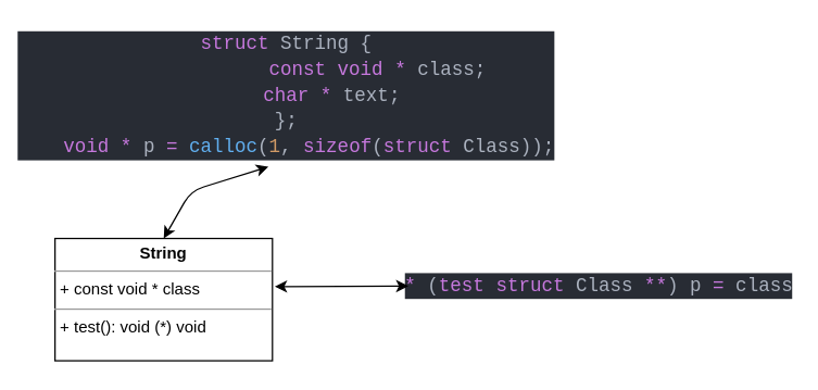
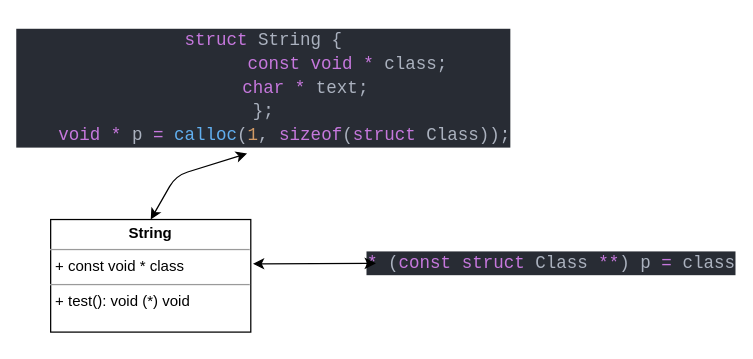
  <mxCell id="0" />
  <mxCell id="1" parent="0" />
  <mxCell id="2" value="" style="group" vertex="1" connectable="0" parent="1"><mxGeometry x="20" y="20" width="560" height="245" as="geometry" /></mxCell>
  <mxCell id="3" value="" style="group" vertex="1" connectable="0" parent="2"><mxGeometry x="20" y="150" width="540" height="95" as="geometry" /></mxCell>
  <mxCell id="4" value="&lt;p style=&quot;margin: 0px ; margin-top: 4px ; text-align: center&quot;&gt;&lt;b&gt;String&lt;/b&gt;&lt;/p&gt;&lt;hr size=&quot;1&quot;&gt;&lt;p style=&quot;margin: 0px ; margin-left: 4px&quot;&gt;+ const void * class&lt;/p&gt;&lt;hr size=&quot;1&quot;&gt;&lt;p style=&quot;margin: 0px ; margin-left: 4px&quot;&gt;+ test(): void (*) void&lt;/p&gt;" style="verticalAlign=top;align=left;overflow=fill;fontSize=12;fontFamily=Helvetica;html=1;" vertex="1" parent="3"><mxGeometry y="5" width="160" height="90" as="geometry" /></mxCell>
- <mxCell id="5" value="&#10;&#10;&lt;!--StartFragment--&gt;&lt;div style=&quot;color: rgb(171, 178, 191); background-color: rgb(40, 44, 52); font-family: Consolas, &amp;quot;Courier New&amp;quot;, monospace; font-weight: normal; font-size: 14px; line-height: 19px;&quot;&gt;&lt;div&gt;&lt;span style=&quot;color: #c678dd;&quot;&gt;*&lt;/span&gt;&lt;span style=&quot;color: #abb2bf;&quot;&gt;&amp;nbsp;(&lt;/span&gt;&lt;span style=&quot;color: #c678dd;&quot;&gt;test&lt;/span&gt;&lt;span style=&quot;color: #abb2bf;&quot;&gt;&amp;nbsp;&lt;/span&gt;&lt;span style=&quot;color: #c678dd;&quot;&gt;struct&lt;/span&gt;&lt;span style=&quot;color: #abb2bf;&quot;&gt;&amp;nbsp;Class&amp;nbsp;&lt;/span&gt;&lt;span style=&quot;color: #c678dd;&quot;&gt;**&lt;/span&gt;&lt;span style=&quot;color: #abb2bf;&quot;&gt;)&amp;nbsp;p&amp;nbsp;&lt;/span&gt;&lt;span style=&quot;color: #c678dd;&quot;&gt;=&lt;/span&gt;&lt;span style=&quot;color: #abb2bf;&quot;&gt;&amp;nbsp;class&lt;/span&gt;&lt;/div&gt;&lt;/div&gt;&lt;!--EndFragment--&gt;&#10;&#10;" style="text;html=1;align=center;verticalAlign=middle;resizable=0;points=[];autosize=1;" vertex="1" parent="3"><mxGeometry x="260" width="280" height="80" as="geometry" /></mxCell>
+ <mxCell id="5" value="&#10;&#10;&lt;!--StartFragment--&gt;&lt;div style=&quot;color: rgb(171, 178, 191); background-color: rgb(40, 44, 52); font-family: Consolas, &amp;quot;Courier New&amp;quot;, monospace; font-weight: normal; font-size: 14px; line-height: 19px;&quot;&gt;&lt;div&gt;&lt;span style=&quot;color: #c678dd;&quot;&gt;*&lt;/span&gt;&lt;span style=&quot;color: #abb2bf;&quot;&gt;&amp;nbsp;(&lt;/span&gt;&lt;span style=&quot;color: #c678dd;&quot;&gt;const&lt;/span&gt;&lt;span style=&quot;color: #abb2bf;&quot;&gt;&amp;nbsp;&lt;/span&gt;&lt;span style=&quot;color: #c678dd;&quot;&gt;struct&lt;/span&gt;&lt;span style=&quot;color: #abb2bf;&quot;&gt;&amp;nbsp;Class&amp;nbsp;&lt;/span&gt;&lt;span style=&quot;color: #c678dd;&quot;&gt;**&lt;/span&gt;&lt;span style=&quot;color: #abb2bf;&quot;&gt;)&amp;nbsp;p&amp;nbsp;&lt;/span&gt;&lt;span style=&quot;color: #c678dd;&quot;&gt;=&lt;/span&gt;&lt;span style=&quot;color: #abb2bf;&quot;&gt;&amp;nbsp;class&lt;/span&gt;&lt;/div&gt;&lt;/div&gt;&lt;!--EndFragment--&gt;&#10;&#10;" style="text;html=1;align=center;verticalAlign=middle;resizable=0;points=[];autosize=1;" vertex="1" parent="3"><mxGeometry x="260" width="280" height="80" as="geometry" /></mxCell>
  <mxCell id="6" value="&lt;div style=&quot;color: rgb(171 , 178 , 191) ; background-color: rgb(40 , 44 , 52) ; font-family: &amp;#34;consolas&amp;#34; , &amp;#34;courier new&amp;#34; , monospace ; font-size: 14px ; line-height: 19px&quot;&gt;&lt;div&gt;&lt;span style=&quot;color: #c678dd&quot;&gt;struct&lt;/span&gt;&amp;nbsp;String&amp;nbsp;{&lt;/div&gt;&lt;div&gt;&amp;nbsp; &amp;nbsp; &amp;nbsp; &amp;nbsp; &amp;nbsp; &amp;nbsp; &amp;nbsp; &amp;nbsp;&amp;nbsp;&lt;span style=&quot;color: #c678dd&quot;&gt;const&lt;/span&gt;&amp;nbsp;&lt;span style=&quot;color: #c678dd&quot;&gt;void&lt;/span&gt;&amp;nbsp;&lt;span style=&quot;color: #c678dd&quot;&gt;*&lt;/span&gt;&amp;nbsp;class;&lt;/div&gt;&lt;div&gt;&amp;nbsp; &amp;nbsp; &amp;nbsp; &amp;nbsp;&amp;nbsp;&lt;span style=&quot;color: rgb(198 , 120 , 221)&quot;&gt;char&lt;/span&gt;&amp;nbsp;&lt;span style=&quot;color: rgb(198 , 120 , 221)&quot;&gt;*&lt;/span&gt;&amp;nbsp;text;&lt;/div&gt;&lt;div&gt;};&lt;/div&gt;&lt;div&gt;&amp;nbsp;&amp;nbsp;&amp;nbsp;&amp;nbsp;&lt;span style=&quot;color: #c678dd&quot;&gt;void&lt;/span&gt;&amp;nbsp;&lt;span style=&quot;color: #c678dd&quot;&gt;*&lt;/span&gt;&amp;nbsp;p&amp;nbsp;&lt;span style=&quot;color: #c678dd&quot;&gt;=&lt;/span&gt;&amp;nbsp;&lt;span style=&quot;color: #61afef&quot;&gt;calloc&lt;/span&gt;(&lt;span style=&quot;color: #d19a66&quot;&gt;1&lt;/span&gt;,&amp;nbsp;&lt;span style=&quot;color: #c678dd&quot;&gt;sizeof&lt;/span&gt;(&lt;span style=&quot;color: #c678dd&quot;&gt;struct&lt;/span&gt;&amp;nbsp;Class));&lt;/div&gt;&lt;/div&gt;" style="text;html=1;align=center;verticalAlign=middle;resizable=0;points=[];autosize=1;imageAlign=left;" vertex="1" parent="2"><mxGeometry width="380" height="100" as="geometry" /></mxCell>
  <mxCell id="7" value="" style="endArrow=classic;startArrow=classic;html=1;entryX=0.466;entryY=1.022;entryDx=0;entryDy=0;entryPerimeter=0;exitX=0.5;exitY=0;exitDx=0;exitDy=0;" edge="1" parent="2" source="4" target="6"><mxGeometry width="50" height="50" relative="1" as="geometry"><mxPoint x="70" y="200" as="sourcePoint" /><mxPoint x="120" y="150" as="targetPoint" /><Array as="points"><mxPoint x="120" y="120" /></Array></mxGeometry></mxCell>
  <mxCell id="8" value="" style="endArrow=classic;startArrow=classic;html=1;exitX=1.011;exitY=0.394;exitDx=0;exitDy=0;exitPerimeter=0;" edge="1" parent="1" source="4"><mxGeometry width="50" height="50" relative="1" as="geometry"><mxPoint x="320" y="220" as="sourcePoint" /><mxPoint x="300" y="210" as="targetPoint" /><Array as="points" /></mxGeometry></mxCell>
